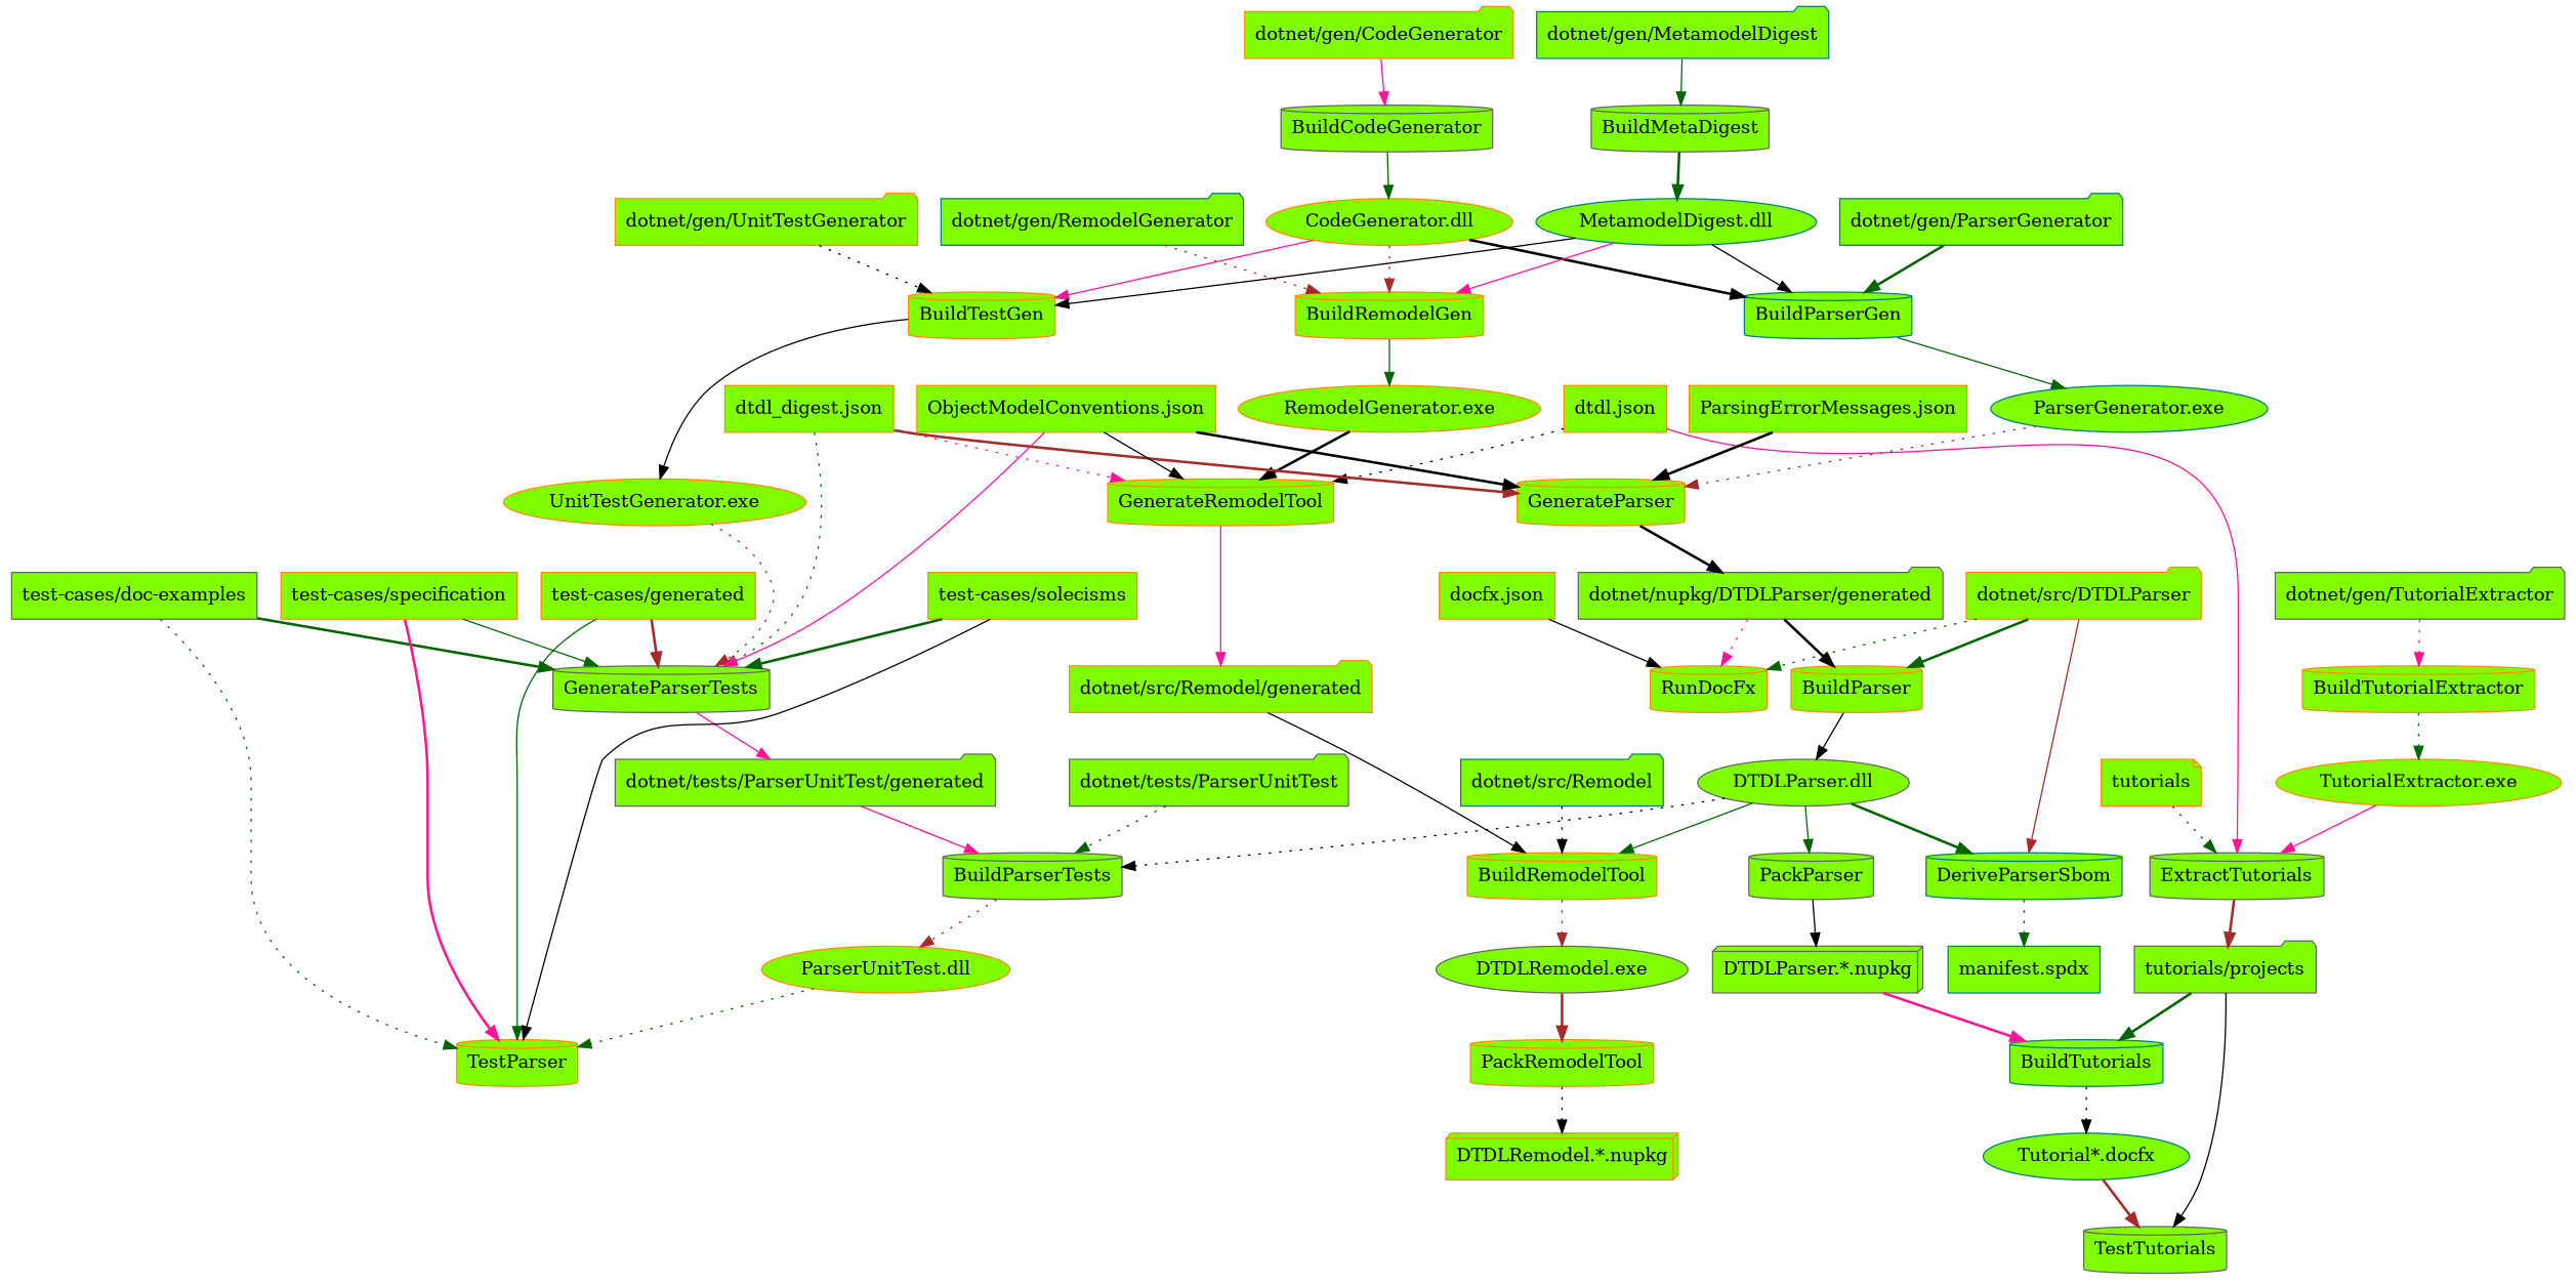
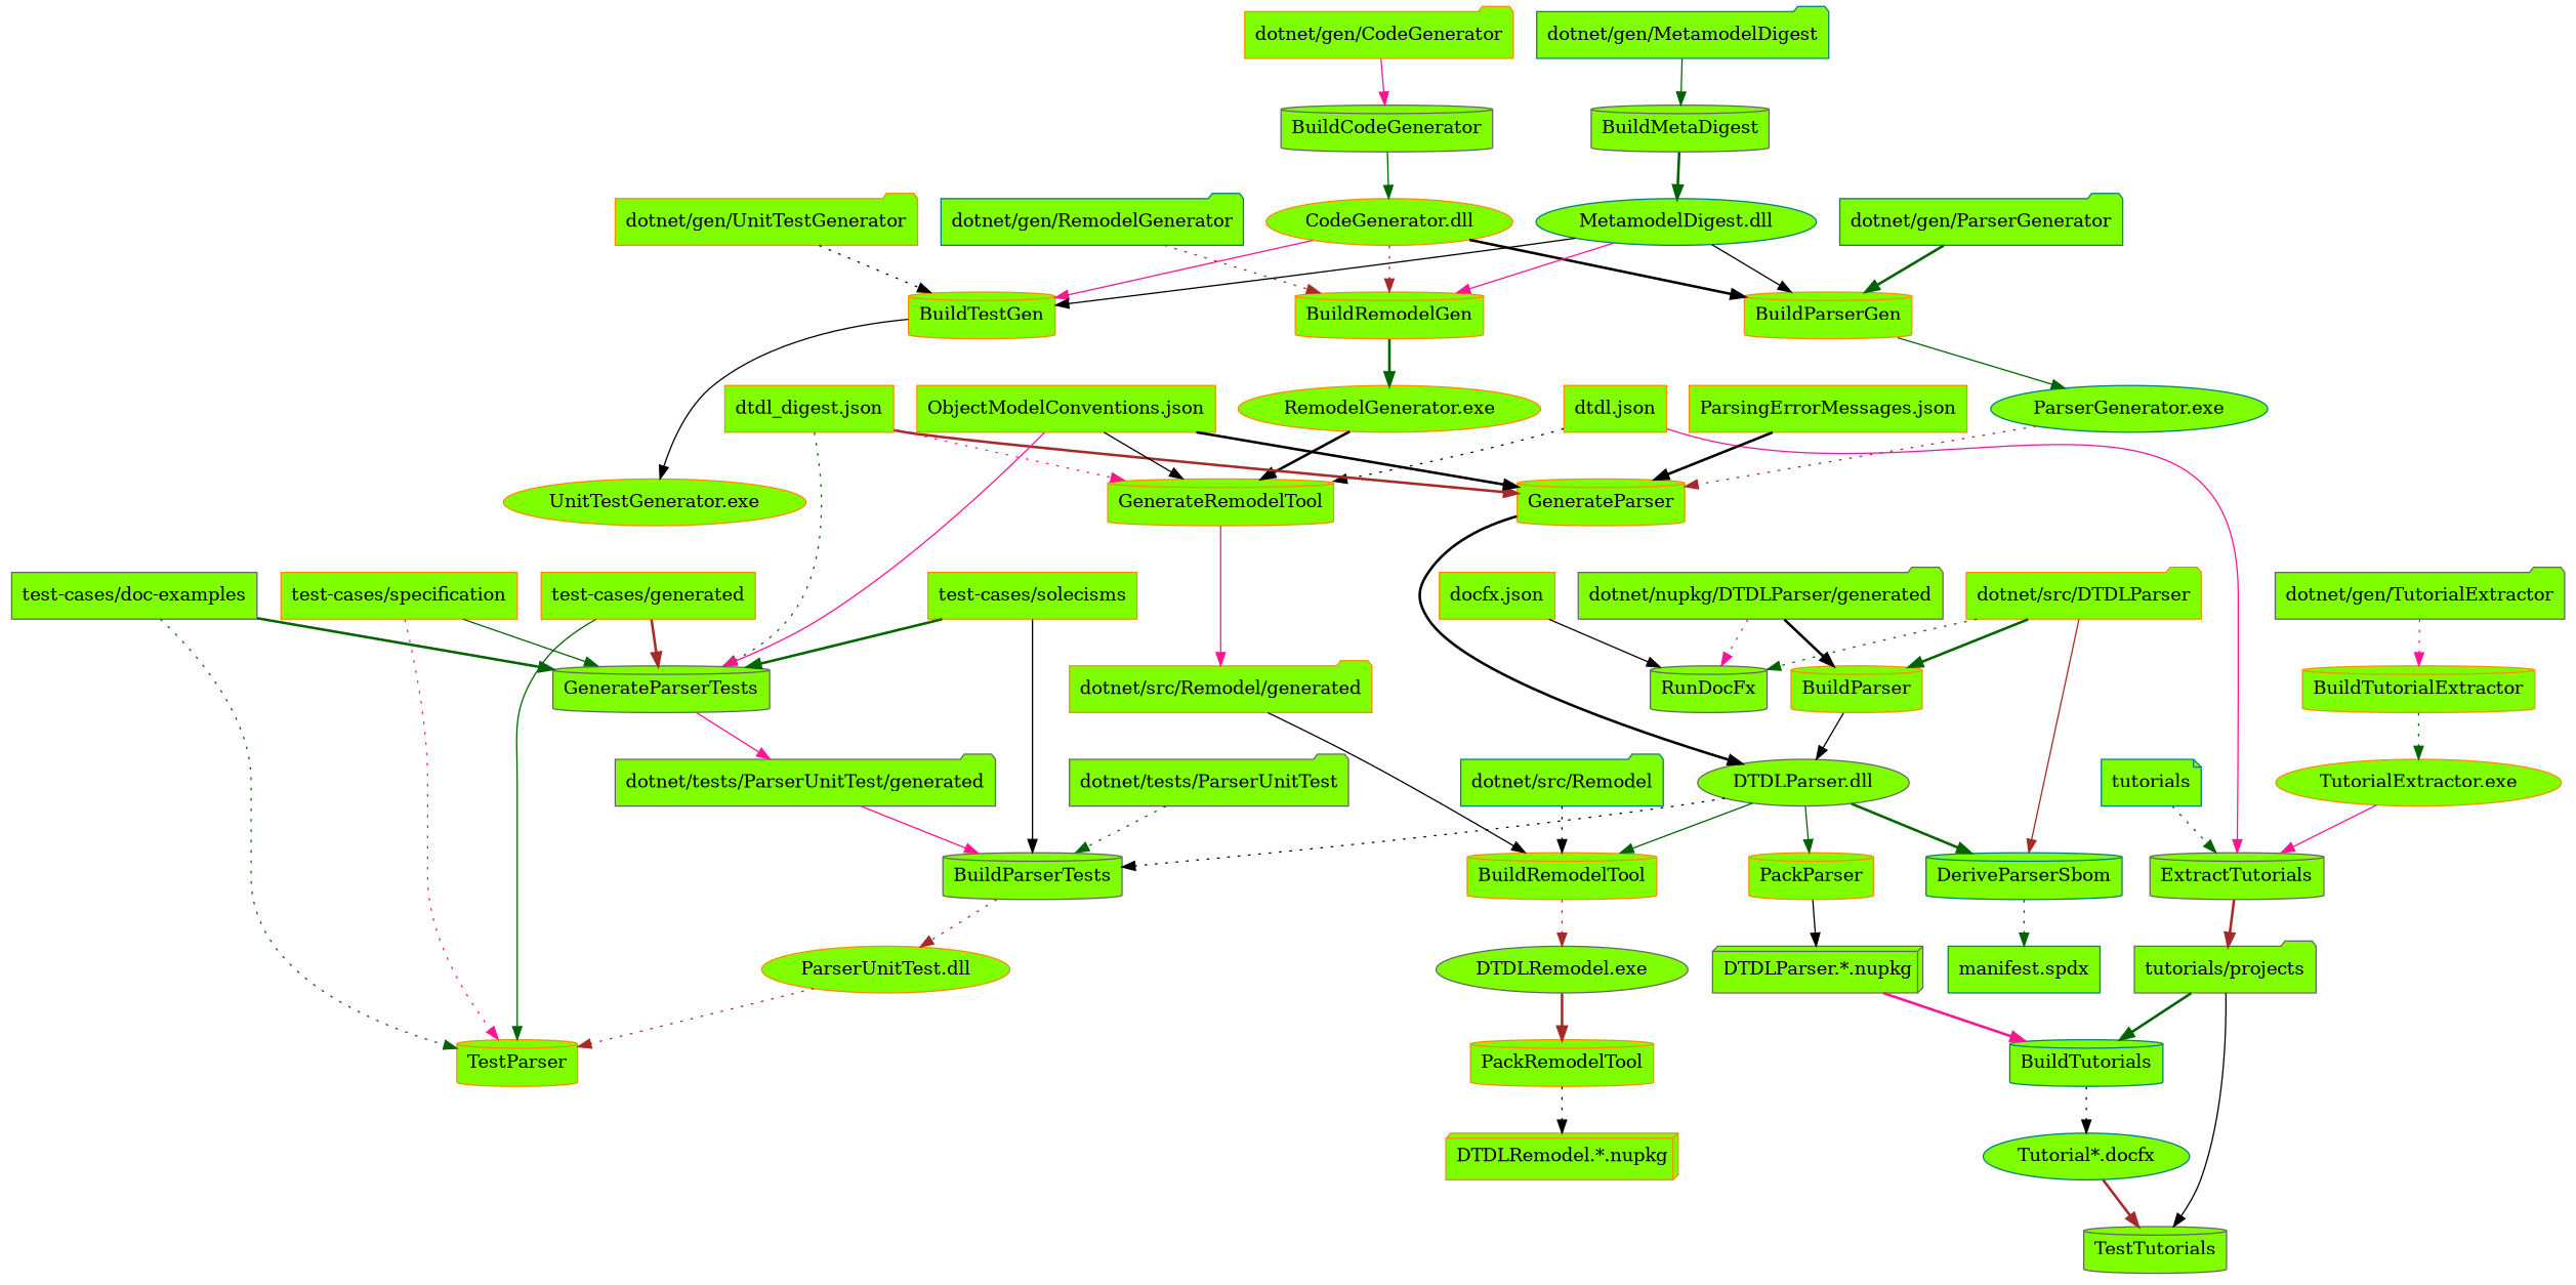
  digraph {
    node [color=darkorange fillcolor=chartreuse shape=cylinder style=filled]
    edge [color=darkgreen style=solid]
    BuildCodeGenerator [color=gray40]
    "CodeGenerator.dll" [shape=ellipse]
-   BuildParserGen [color=teal]
+   BuildParserGen
    BuildRemodelGen
    BuildTestGen
    BuildMetaDigest [color=gray40]
    "MetamodelDigest.dll" [color=teal shape=ellipse]
    "DTDLParser.dll" [color=gray40 shape=ellipse]
    BuildParser
    BuildParserTests [color=gray40]
    BuildRemodelTool
    DeriveParserSbom [color=teal]
-   PackParser [color=gray40]
+   PackParser
    "ParserGenerator.exe" [color=teal shape=ellipse]
    GenerateParser
    "ParserUnitTest.dll" [shape=ellipse]
    TestParser
    "RemodelGenerator.exe" [shape=ellipse]
    GenerateRemodelTool
    "DTDLRemodel.exe" [color=gray40 shape=ellipse]
    PackRemodelTool
    "UnitTestGenerator.exe" [shape=ellipse]
    GenerateParserTests [color=gray40]
    "TutorialExtractor.exe" [shape=ellipse]
    BuildTutorialExtractor
    ExtractTutorials [color=gray40]
    BuildTutorials [color=teal]
    n28 [color=teal label="Tutorial*.docfx" shape=ellipse]
    TestTutorials [color=gray40]
    "manifest.spdx" [color=teal shape=box]
    "tutorials/projects" [color=gray40 shape=folder]
    n32 [color=gray40 label="dotnet/nupkg/DTDLParser/generated" shape=folder]
-   RunDocFx
+   RunDocFx [color=gray40]
    "dotnet/tests/ParserUnitTest/generated" [color=gray40 shape=folder]
    "dotnet/src/Remodel/generated" [shape=folder]
    "DTDLParser.*.nupkg" [color=gray40 shape=box3d]
    "DTDLRemodel.*.nupkg" [shape=box3d]
    "dotnet/gen/CodeGenerator" [shape=folder]
    "dotnet/gen/MetamodelDigest" [color=teal shape=folder]
    "dotnet/src/DTDLParser" [shape=folder]
    "dotnet/gen/ParserGenerator" [color=teal shape=folder]
    "dotnet/tests/ParserUnitTest" [color=gray40 shape=folder]
    "dotnet/gen/RemodelGenerator" [color=teal shape=folder]
    "dotnet/src/Remodel" [color=teal shape=folder]
    "dotnet/gen/UnitTestGenerator" [shape=folder]
    "dotnet/gen/TutorialExtractor" [color=gray40 shape=folder]
    "dtdl.json" [shape=box]
-   tutorials [shape=note]
+   tutorials [color=teal shape=note]
    "dtdl_digest.json" [shape=box]
    "ObjectModelConventions.json" [shape=box]
    "ParsingErrorMessages.json" [shape=box]
    "test-cases/generated" [shape=box]
    "test-cases/solecisms" [shape=box]
    "test-cases/doc-examples" [color=gray40 shape=box]
    "test-cases/specification" [shape=box]
    "docfx.json" [shape=box]
    BuildCodeGenerator -> "CodeGenerator.dll"
    "CodeGenerator.dll" -> BuildParserGen [color=black style=bold]
    "CodeGenerator.dll" -> BuildRemodelGen [color=brown style=dotted]
    "CodeGenerator.dll" -> BuildTestGen [color=deeppink]
    BuildParserGen -> "ParserGenerator.exe"
-   BuildRemodelGen -> "RemodelGenerator.exe"
+   BuildRemodelGen -> "RemodelGenerator.exe" [style=bold]
    BuildTestGen -> "UnitTestGenerator.exe" [color=black]
    BuildMetaDigest -> "MetamodelDigest.dll" [style=bold]
    "MetamodelDigest.dll" -> BuildParserGen [color=black]
    "MetamodelDigest.dll" -> BuildRemodelGen [color=deeppink]
    "MetamodelDigest.dll" -> BuildTestGen [color=black]
    "DTDLParser.dll" -> BuildParserTests [color=black style=dotted]
    "DTDLParser.dll" -> BuildRemodelTool
    "DTDLParser.dll" -> DeriveParserSbom [style=bold]
    "DTDLParser.dll" -> PackParser
    BuildParser -> "DTDLParser.dll" [color=black]
    BuildParserTests -> "ParserUnitTest.dll" [color=brown style=dotted]
    BuildRemodelTool -> "DTDLRemodel.exe" [color=brown style=dotted]
    DeriveParserSbom -> "manifest.spdx" [style=dotted]
    PackParser -> "DTDLParser.*.nupkg" [color=black]
    "ParserGenerator.exe" -> GenerateParser [color=brown style=dotted]
-   GenerateParser -> n32 [color=black style=bold]
-   "ParserUnitTest.dll" -> TestParser [style=dotted]
+   GenerateParser -> "DTDLParser.dll" [color=black style=bold]
+   "ParserUnitTest.dll" -> TestParser [color=brown style=dotted]
    "RemodelGenerator.exe" -> GenerateRemodelTool [color=black style=bold]
    GenerateRemodelTool -> "dotnet/src/Remodel/generated" [color=deeppink]
    "DTDLRemodel.exe" -> PackRemodelTool [color=brown style=bold]
    PackRemodelTool -> "DTDLRemodel.*.nupkg" [color=black style=dotted]
-   "UnitTestGenerator.exe" -> GenerateParserTests [color=brown style=dotted]
    GenerateParserTests -> "dotnet/tests/ParserUnitTest/generated" [color=deeppink]
    "TutorialExtractor.exe" -> ExtractTutorials [color=deeppink]
    BuildTutorialExtractor -> "TutorialExtractor.exe" [style=dotted]
    ExtractTutorials -> "tutorials/projects" [color=brown style=bold]
    BuildTutorials -> n28 [color=black style=dotted]
    n28 -> TestTutorials [color=brown style=bold]
    "tutorials/projects" -> BuildTutorials [style=bold]
    "tutorials/projects" -> TestTutorials [color=black]
    n32 -> BuildParser [color=black style=bold]
    n32 -> RunDocFx [color=deeppink style=dotted]
    "dotnet/tests/ParserUnitTest/generated" -> BuildParserTests [color=deeppink]
    "dotnet/src/Remodel/generated" -> BuildRemodelTool [color=black]
    "DTDLParser.*.nupkg" -> BuildTutorials [color=deeppink style=bold]
    "dotnet/gen/CodeGenerator" -> BuildCodeGenerator [color=deeppink]
    "dotnet/gen/MetamodelDigest" -> BuildMetaDigest
    "dotnet/src/DTDLParser" -> BuildParser [style=bold]
    "dotnet/src/DTDLParser" -> DeriveParserSbom [color=brown]
    "dotnet/src/DTDLParser" -> RunDocFx [style=dotted]
    "dotnet/gen/ParserGenerator" -> BuildParserGen [style=bold]
    "dotnet/tests/ParserUnitTest" -> BuildParserTests [style=dotted]
    "dotnet/gen/RemodelGenerator" -> BuildRemodelGen [color=brown style=dotted]
    "dotnet/src/Remodel" -> BuildRemodelTool [color=black style=dotted]
    "dotnet/gen/UnitTestGenerator" -> BuildTestGen [color=black style=dotted]
    "dotnet/gen/TutorialExtractor" -> BuildTutorialExtractor [color=deeppink style=dotted]
    "dtdl.json" -> GenerateRemodelTool [color=black style=dotted]
    "dtdl.json" -> ExtractTutorials [color=deeppink]
    tutorials -> ExtractTutorials [style=dotted]
    "dtdl_digest.json" -> GenerateParser [color=brown style=bold]
    "dtdl_digest.json" -> GenerateRemodelTool [color=deeppink style=dotted]
    "dtdl_digest.json" -> GenerateParserTests [style=dotted]
    "ObjectModelConventions.json" -> GenerateParser [color=black style=bold]
    "ObjectModelConventions.json" -> GenerateRemodelTool [color=black]
    "ObjectModelConventions.json" -> GenerateParserTests [color=deeppink]
    "ParsingErrorMessages.json" -> GenerateParser [color=black style=bold]
    "test-cases/generated" -> TestParser
    "test-cases/generated" -> GenerateParserTests [color=brown style=bold]
-   "test-cases/solecisms" -> TestParser [color=black]
+   "test-cases/solecisms" -> BuildParserTests [color=black]
    "test-cases/solecisms" -> GenerateParserTests [style=bold]
    "test-cases/doc-examples" -> TestParser [style=dotted]
    "test-cases/doc-examples" -> GenerateParserTests [style=bold]
-   "test-cases/specification" -> TestParser [color=deeppink style=bold]
+   "test-cases/specification" -> TestParser [color=deeppink style=dotted]
    "test-cases/specification" -> GenerateParserTests
    "docfx.json" -> RunDocFx [color=black]
  }
